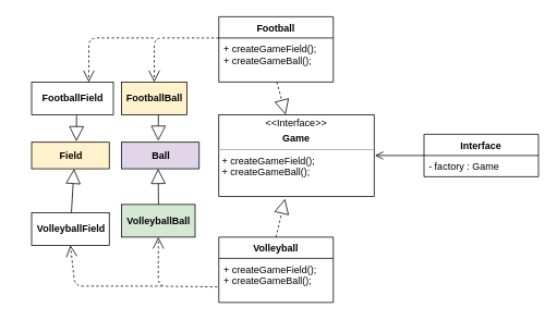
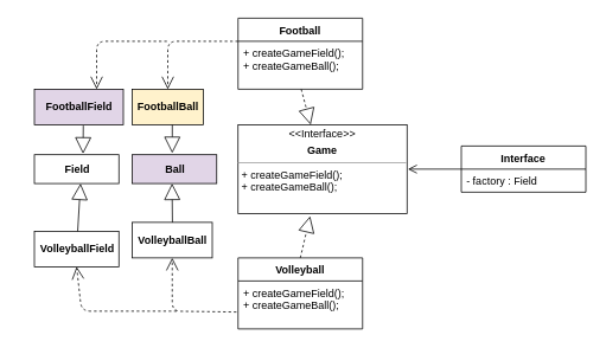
  <mxCell id="0" />
  <mxCell id="1" parent="0" />
  <mxCell id="2" value="&lt;p style=&quot;margin: 0px ; margin-top: 4px ; text-align: center&quot;&gt;&amp;lt;&amp;lt;Interface&amp;gt;&amp;gt;&lt;br&gt;&lt;/p&gt;&lt;p style=&quot;margin: 0px ; margin-top: 4px ; text-align: center&quot;&gt;&lt;b&gt;Game&lt;/b&gt;&lt;/p&gt;&lt;hr size=&quot;1&quot;&gt;&lt;p style=&quot;margin: 0px ; margin-left: 4px&quot;&gt;+ createGameField();&lt;/p&gt;&lt;p style=&quot;margin: 0px ; margin-left: 4px&quot;&gt;+ createGameBall();&lt;/p&gt;" style="verticalAlign=top;align=left;overflow=fill;fontSize=12;fontFamily=Helvetica;html=1;" parent="1" vertex="1"><mxGeometry x="249" y="140" width="190" height="100" as="geometry" /></mxCell>
  <mxCell id="3" value="Football" style="swimlane;fontStyle=1;childLayout=stackLayout;horizontal=1;startSize=26;fillColor=none;horizontalStack=0;resizeParent=1;resizeParentMax=0;resizeLast=0;collapsible=1;marginBottom=0;" parent="1" vertex="1"><mxGeometry x="249" y="20" width="140" height="80" as="geometry" /></mxCell>
  <mxCell id="4" value="Extends" style="endArrow=block;endSize=16;endFill=0;html=1;dashed=1;textOpacity=0;exitX=0.5;exitY=0;exitDx=0;exitDy=0;" parent="3" target="2" edge="1"><mxGeometry width="160" relative="1" as="geometry"><mxPoint x="71" y="80" as="sourcePoint" /><mxPoint x="282" y="-60" as="targetPoint" /><Array as="points" /></mxGeometry></mxCell>
  <mxCell id="5" value="+ createGameField();&#10;+ createGameBall();" style="text;strokeColor=none;fillColor=none;align=left;verticalAlign=top;spacingLeft=4;spacingRight=4;overflow=hidden;rotatable=0;points=[[0,0.5],[1,0.5]];portConstraint=eastwest;" parent="3" vertex="1"><mxGeometry y="26" width="140" height="54" as="geometry" /></mxCell>
  <mxCell id="6" value="Volleyball" style="swimlane;fontStyle=1;childLayout=stackLayout;horizontal=1;startSize=26;fillColor=none;horizontalStack=0;resizeParent=1;resizeParentMax=0;resizeLast=0;collapsible=1;marginBottom=0;" parent="1" vertex="1"><mxGeometry x="249" y="290" width="140" height="80" as="geometry" /></mxCell>
  <mxCell id="7" value="+ createGameField();&#10;+ createGameBall();" style="text;strokeColor=none;fillColor=none;align=left;verticalAlign=top;spacingLeft=4;spacingRight=4;overflow=hidden;rotatable=0;points=[[0,0.5],[1,0.5]];portConstraint=eastwest;" parent="6" vertex="1"><mxGeometry y="26" width="140" height="54" as="geometry" /></mxCell>
  <mxCell id="8" value="FootballBall" style="html=1;fontStyle=1;fillColor=#fff2cc;" parent="1" vertex="1"><mxGeometry x="130" y="100" width="80" height="40" as="geometry" /></mxCell>
  <mxCell id="9" value="VolleyballField" style="html=1;fontStyle=1" parent="1" vertex="1"><mxGeometry x="20" y="260" width="95" height="40" as="geometry" /></mxCell>
- <mxCell id="10" value="VolleyballBall" style="html=1;fontStyle=1;fillColor=#d5e8d4;" parent="1" vertex="1"><mxGeometry x="130" y="250" width="90" height="40" as="geometry" /></mxCell>
- <mxCell id="11" value="FootballField" style="html=1;fontStyle=1" parent="1" vertex="1"><mxGeometry x="20" y="100" width="100" height="40" as="geometry" /></mxCell>
+ <mxCell id="10" value="VolleyballBall" style="html=1;fontStyle=1" parent="1" vertex="1"><mxGeometry x="130" y="250" width="90" height="40" as="geometry" /></mxCell>
+ <mxCell id="11" value="FootballField" style="html=1;fontStyle=1;fillColor=#e1d5e7;" parent="1" vertex="1"><mxGeometry x="20" y="100" width="100" height="40" as="geometry" /></mxCell>
  <mxCell id="12" value="Extends" style="endArrow=block;endSize=16;endFill=0;html=1;dashed=1;textOpacity=0;exitX=0.5;exitY=0;exitDx=0;exitDy=0;" parent="1" source="6" edge="1"><mxGeometry x="-0.152" y="-2" width="160" relative="1" as="geometry"><mxPoint x="220" y="250" as="sourcePoint" /><mxPoint x="330" y="243" as="targetPoint" /><Array as="points" /><mxPoint as="offset" /></mxGeometry></mxCell>
  <mxCell id="13" value="Use" style="endArrow=open;endSize=12;dashed=1;html=1;entryX=0.5;entryY=1;entryDx=0;entryDy=0;exitX=-0.013;exitY=0.648;exitDx=0;exitDy=0;exitPerimeter=0;textOpacity=0;" parent="1" source="7" target="10" edge="1"><mxGeometry width="160" relative="1" as="geometry"><mxPoint x="110" y="360" as="sourcePoint" /><mxPoint x="170" y="420" as="targetPoint" /><Array as="points"><mxPoint x="175" y="350" /></Array></mxGeometry></mxCell>
  <mxCell id="14" value="Use" style="endArrow=open;endSize=12;dashed=1;html=1;entryX=0.5;entryY=1;entryDx=0;entryDy=0;textOpacity=0;" parent="1" target="9" edge="1"><mxGeometry width="160" relative="1" as="geometry"><mxPoint x="180" y="350" as="sourcePoint" /><mxPoint x="380" y="250" as="targetPoint" /><Array as="points"><mxPoint x="73" y="350" /></Array></mxGeometry></mxCell>
  <mxCell id="15" value="Use" style="endArrow=open;endSize=12;dashed=1;html=1;entryX=0.5;entryY=0;entryDx=0;entryDy=0;exitX=0;exitY=0.001;exitDx=0;exitDy=0;exitPerimeter=0;textOpacity=0;" parent="1" source="5" target="8" edge="1"><mxGeometry width="160" relative="1" as="geometry"><mxPoint x="60" y="20" as="sourcePoint" /><mxPoint x="220" y="20" as="targetPoint" /><Array as="points"><mxPoint x="170" y="46" /></Array></mxGeometry></mxCell>
  <mxCell id="16" value="Use" style="endArrow=open;endSize=12;dashed=1;html=1;entryX=0.5;entryY=0;entryDx=0;entryDy=0;exitX=0;exitY=0.001;exitDx=0;exitDy=0;exitPerimeter=0;textOpacity=0;" parent="1" edge="1"><mxGeometry width="160" relative="1" as="geometry"><mxPoint x="169" y="46.054" as="sourcePoint" /><mxPoint x="90" y="100" as="targetPoint" /><Array as="points"><mxPoint x="90" y="46" /></Array></mxGeometry></mxCell>
  <mxCell id="17" value="Ball" style="html=1;fontStyle=1;fillColor=#e1d5e7;" parent="1" vertex="1"><mxGeometry x="130" y="173.75" width="95" height="32.5" as="geometry" /></mxCell>
- <mxCell id="18" value="Field" style="html=1;fontStyle=1;fillColor=#fff2cc;" parent="1" vertex="1"><mxGeometry x="20" y="173.75" width="95" height="32.5" as="geometry" /></mxCell>
+ <mxCell id="18" value="Field" style="html=1;fontStyle=1" parent="1" vertex="1"><mxGeometry x="20" y="173.75" width="95" height="32.5" as="geometry" /></mxCell>
  <mxCell id="19" value="Extends" style="endArrow=block;endSize=16;endFill=0;html=1;textOpacity=0;fontStyle=1" parent="1" source="9" edge="1"><mxGeometry width="160" relative="1" as="geometry"><mxPoint x="71.91" y="246.25" as="sourcePoint" /><mxPoint x="71.91" y="206.25" as="targetPoint" /></mxGeometry></mxCell>
  <mxCell id="20" value="Extends" style="endArrow=block;endSize=16;endFill=0;html=1;textOpacity=0;fontStyle=1" parent="1" edge="1"><mxGeometry width="160" relative="1" as="geometry"><mxPoint x="175.205" y="250" as="sourcePoint" /><mxPoint x="174.8" y="206.25" as="targetPoint" /></mxGeometry></mxCell>
  <mxCell id="21" value="Extends" style="endArrow=block;endSize=16;endFill=0;html=1;textOpacity=0;entryX=0.576;entryY=-0.034;entryDx=0;entryDy=0;entryPerimeter=0;fontStyle=1" parent="1" target="18" edge="1"><mxGeometry x="1" y="-36" width="160" relative="1" as="geometry"><mxPoint x="75" y="141" as="sourcePoint" /><mxPoint x="72.3" y="140" as="targetPoint" /><mxPoint x="-36" y="-36" as="offset" /></mxGeometry></mxCell>
  <mxCell id="22" value="Extends" style="endArrow=block;endSize=16;endFill=0;html=1;textOpacity=0;fontStyle=1" parent="1" edge="1"><mxGeometry x="1" y="-36" width="160" relative="1" as="geometry"><mxPoint x="175.08" y="140" as="sourcePoint" /><mxPoint x="175" y="172" as="targetPoint" /><mxPoint x="-36" y="-36" as="offset" /></mxGeometry></mxCell>
  <mxCell id="23" value="Interface" style="swimlane;fontStyle=1;childLayout=stackLayout;horizontal=1;startSize=26;fillColor=none;horizontalStack=0;resizeParent=1;resizeParentMax=0;resizeLast=0;collapsible=1;marginBottom=0;" parent="1" vertex="1"><mxGeometry x="500" y="164" width="140" height="52" as="geometry" /></mxCell>
- <mxCell id="24" value="- factory : Game" style="text;strokeColor=none;fillColor=none;align=left;verticalAlign=top;spacingLeft=4;spacingRight=4;overflow=hidden;rotatable=0;points=[[0,0.5],[1,0.5]];portConstraint=eastwest;" parent="23" vertex="1"><mxGeometry y="26" width="140" height="26" as="geometry" /></mxCell>
+ <mxCell id="24" value="- factory : Field" style="text;strokeColor=none;fillColor=none;align=left;verticalAlign=top;spacingLeft=4;spacingRight=4;overflow=hidden;rotatable=0;points=[[0,0.5],[1,0.5]];portConstraint=eastwest;" parent="23" vertex="1"><mxGeometry y="26" width="140" height="26" as="geometry" /></mxCell>
  <mxCell id="25" value="return" style="html=1;verticalAlign=bottom;endArrow=open;endSize=8;exitX=0;exitY=0.5;exitDx=0;exitDy=0;textOpacity=0;" parent="1" source="23" edge="1"><mxGeometry relative="1" as="geometry"><mxPoint x="570" y="70" as="sourcePoint" /><mxPoint x="440" y="190" as="targetPoint" /></mxGeometry></mxCell>
